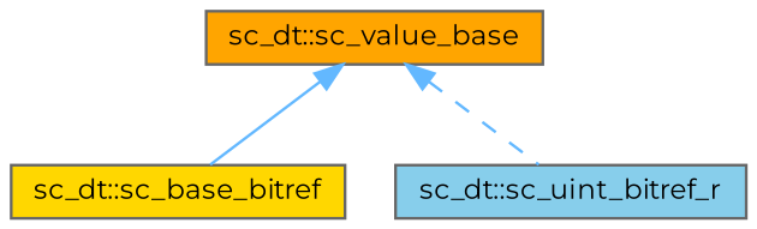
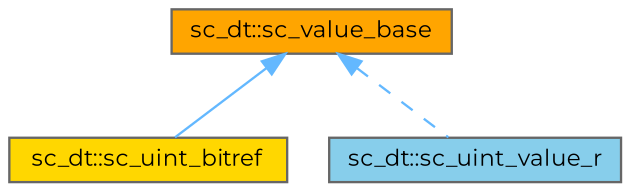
  digraph {
    fontname=Montserrat
    node [color=gray40 fontname=Montserrat fontsize=10 shape=box style=filled]
    edge [color=steelblue1 dir=back fontname=Montserrat fontsize=10 labelfontname=FreeSans labelfontsize=10]
-   n1 [fillcolor=gold fontcolor=black height=0.2 label="sc_dt::sc_base_bitref" width=0.4]
-   n2 [fillcolor=skyblue height=0.2 label="sc_dt::sc_uint_bitref_r" width=0.4]
+   n1 [fillcolor=gold fontcolor=black height=0.2 label="sc_dt::sc_uint_bitref" width=0.4]
+   n2 [fillcolor=skyblue height=0.2 label="sc_dt::sc_uint_value_r" width=0.4]
    n3 [fillcolor=orange height=0.2 label="sc_dt::sc_value_base" width=0.4]
    n3 -> n1 [style=solid]
    n3 -> n2 [style=dashed]
  }
